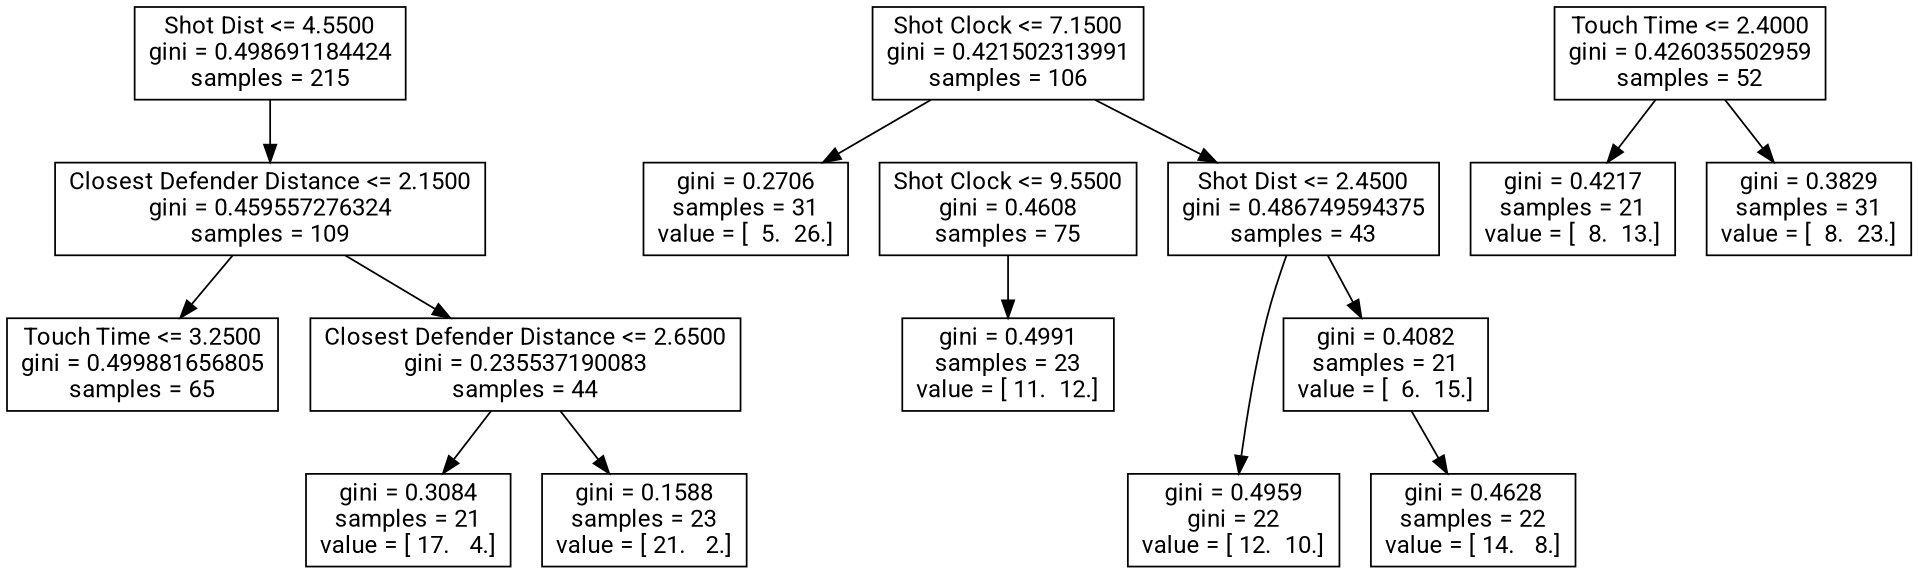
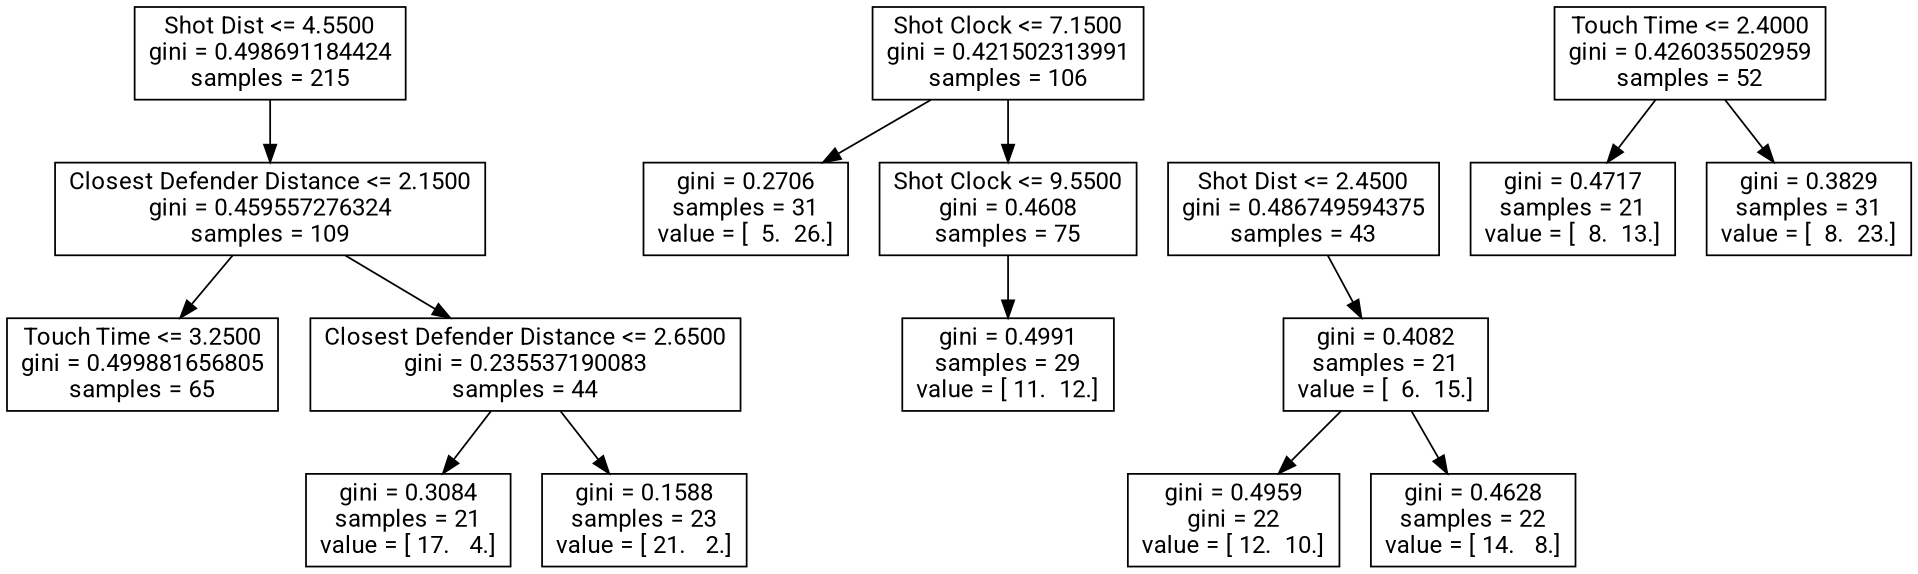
  digraph {
    fontname=Roboto
    node [fontname=Roboto shape=box]
    edge [fontname=Roboto]
    n1 [label="Shot Dist <= 4.5500\ngini = 0.498691184424\nsamples = 215"]
    n2 [label="Closest Defender Distance <= 2.1500\ngini = 0.459557276324\nsamples = 109"]
    n3 [label="Touch Time <= 3.2500\ngini = 0.499881656805\nsamples = 65"]
    n4 [label="Closest Defender Distance <= 2.6500\ngini = 0.235537190083\nsamples = 44"]
    n5 [label="Shot Clock <= 7.1500\ngini = 0.421502313991\nsamples = 106"]
    n6 [label="gini = 0.2706\nsamples = 31\nvalue = [  5.  26.]"]
    n7 [label="Shot Clock <= 9.5500\ngini = 0.4608\nsamples = 75"]
    n8 [label="gini = 0.3084\nsamples = 21\nvalue = [ 17.   4.]"]
    n9 [label="gini = 0.1588\nsamples = 23\nvalue = [ 21.   2.]"]
    n10 [label="Shot Dist <= 2.4500\ngini = 0.486749594375\nsamples = 43"]
    n11 [label="gini = 0.4959\ngini = 22\nvalue = [ 12.  10.]"]
    n12 [label="gini = 0.4082\nsamples = 21\nvalue = [  6.  15.]"]
    n13 [label="gini = 0.4628\nsamples = 22\nvalue = [ 14.   8.]"]
-   n14 [label="gini = 0.4991\nsamples = 23\nvalue = [ 11.  12.]"]
+   n14 [label="gini = 0.4991\nsamples = 29\nvalue = [ 11.  12.]"]
    n15 [label="Touch Time <= 2.4000\ngini = 0.426035502959\nsamples = 52"]
-   n16 [label="gini = 0.4217\nsamples = 21\nvalue = [  8.  13.]"]
+   n16 [label="gini = 0.4717\nsamples = 21\nvalue = [  8.  13.]"]
    n17 [label="gini = 0.3829\nsamples = 31\nvalue = [  8.  23.]"]
    n1 -> n2
    n2 -> n3
    n2 -> n4
    n4 -> n8
    n4 -> n9
    n5 -> n6
-   n5 -> n10
+   n5 -> n7
    n7 -> n14
-   n10 -> n11
+   n12 -> n11
    n10 -> n12
    n12 -> n13
    n15 -> n16
    n15 -> n17
  }
